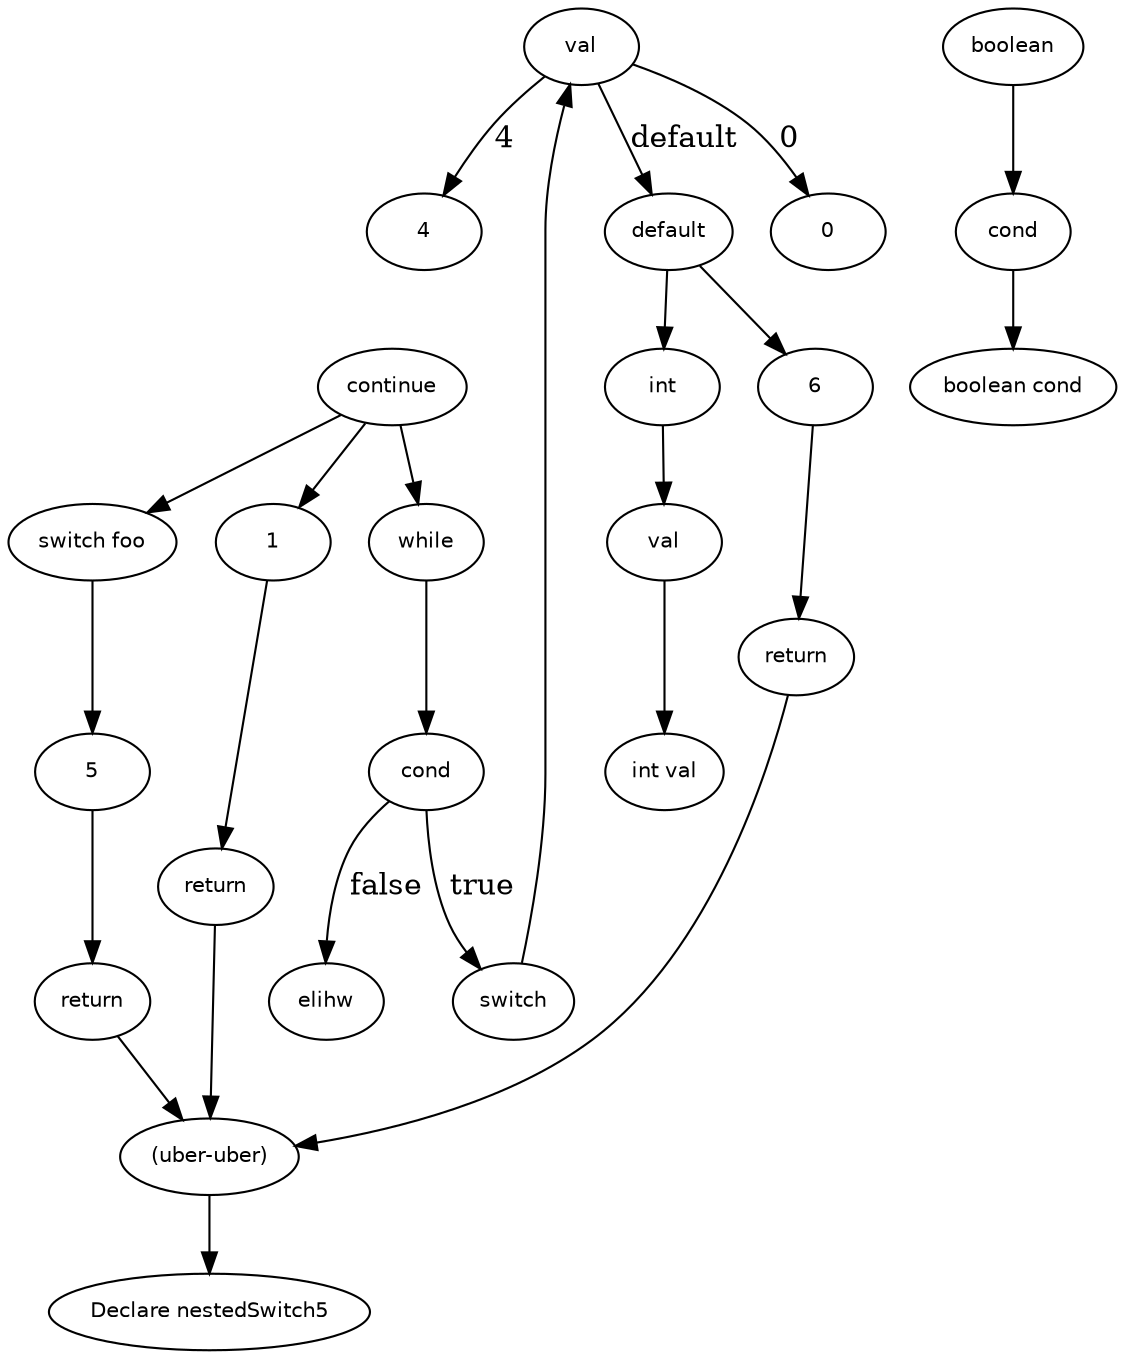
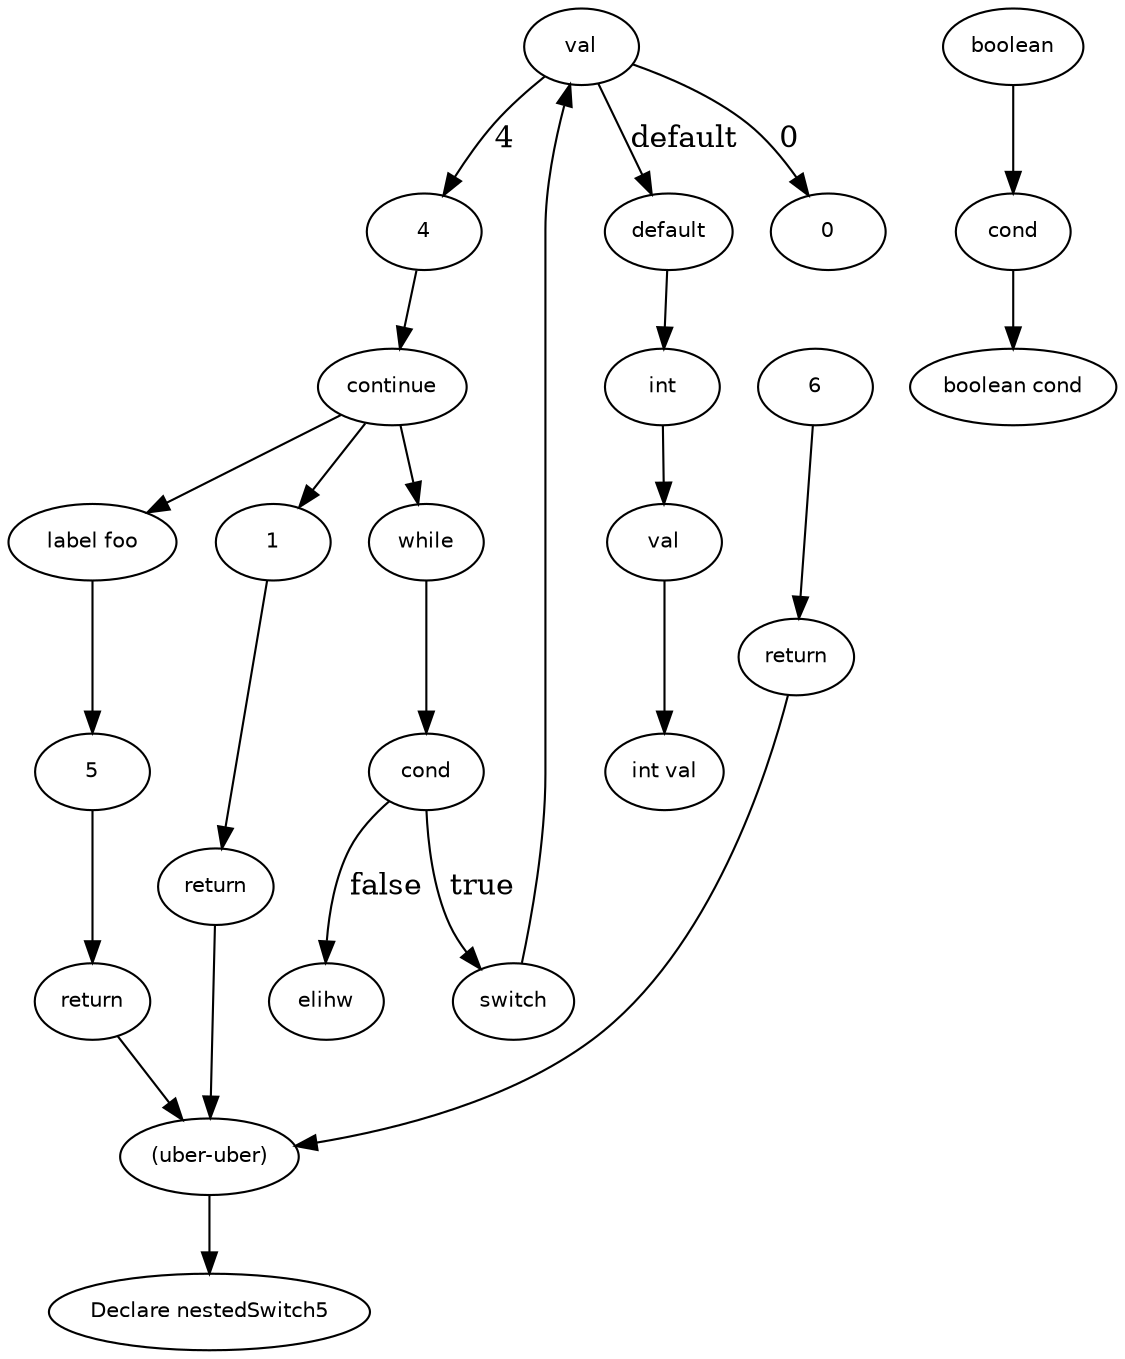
  digraph {
    node [fontname=Helvetica fontsize=10]
    n1 [label=5]
    n2 [label=return]
    n3 [label="(uber-uber)"]
    n4 [label="Declare nestedSwitch5"]
    n5 [label=6]
    n6 [label=return]
    n7 [label=val]
    n8 [label=default]
    n9 [label=4]
    n10 [label=0]
    n11 [label=int]
    n12 [label=continue]
    n13 [label=switch]
    n14 [label=cond]
    n15 [label=elihw]
-   n16 [label="switch foo"]
+   n16 [label="label foo"]
    n17 [label=while]
    n18 [label=val]
    n19 [label="int val"]
    n20 [label=1]
    n21 [label=cond]
    n22 [label="boolean cond"]
    n23 [label=boolean]
    n24 [label=return]
    n1 -> n2
    n2 -> n3
    n3 -> n4
    n5 -> n6
    n6 -> n3
    n7 -> n8 [label=default]
    n7 -> n9 [label=4]
    n7 -> n10 [label=0]
-   n8 -> n5
    n8 -> n11
+   n9 -> n12
    n11 -> n18
    n12 -> n16
    n12 -> n17
    n12 -> n20
    n13 -> n7
    n14 -> n13 [label=true]
    n14 -> n15 [label=false]
    n16 -> n1
    n17 -> n14
    n18 -> n19
    n20 -> n24
    n21 -> n22
    n23 -> n21
    n24 -> n3
  }
